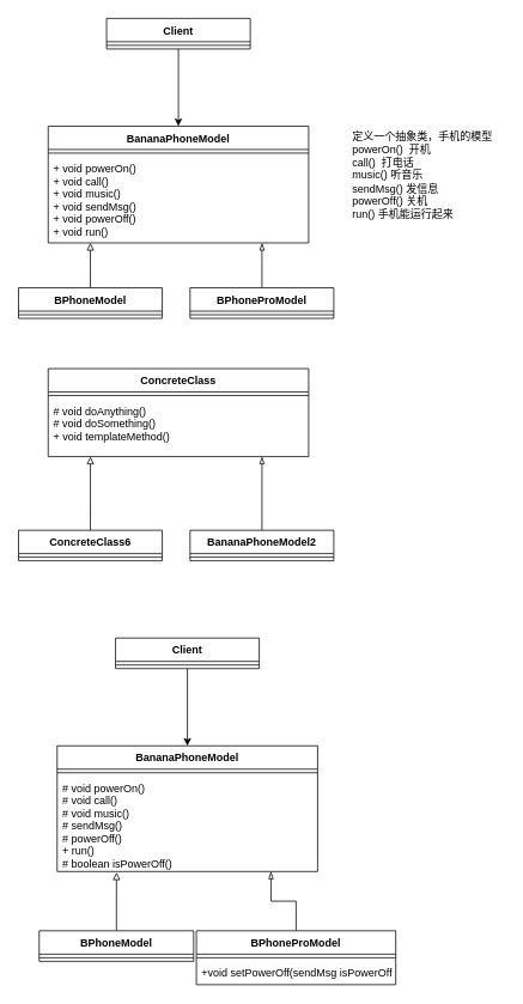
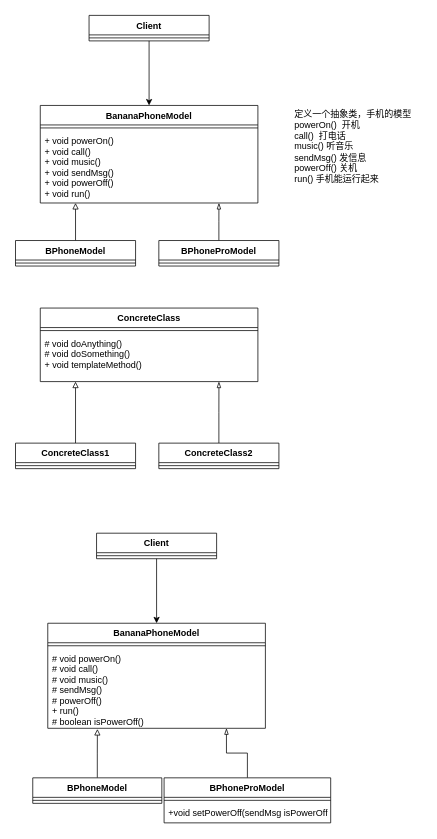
  <mxCell id="0" />
  <mxCell id="1" parent="0" />
  <mxCell id="2" style="edgeStyle=orthogonalEdgeStyle;rounded=0;orthogonalLoop=1;jettySize=auto;html=1;exitX=0.5;exitY=1;exitDx=0;exitDy=0;" parent="1" source="3" target="5" edge="1"><mxGeometry relative="1" as="geometry" /></mxCell>
  <mxCell id="3" value="Client" style="swimlane;fontStyle=1;align=center;verticalAlign=top;childLayout=stackLayout;horizontal=1;startSize=26;horizontalStack=0;resizeParent=1;resizeParentMax=0;resizeLast=0;collapsible=1;marginBottom=0;" parent="1" vertex="1"><mxGeometry x="118" y="20" width="160" height="34" as="geometry" /></mxCell>
  <mxCell id="4" value="" style="line;strokeWidth=1;fillColor=none;align=left;verticalAlign=middle;spacingTop=-1;spacingLeft=3;spacingRight=3;rotatable=0;labelPosition=right;points=[];portConstraint=eastwest;" parent="3" vertex="1"><mxGeometry y="26" width="160" height="8" as="geometry" /></mxCell>
  <mxCell id="5" value="BananaPhoneModel" style="swimlane;fontStyle=1;align=center;verticalAlign=top;childLayout=stackLayout;horizontal=1;startSize=26;horizontalStack=0;resizeParent=1;resizeParentMax=0;resizeLast=0;collapsible=1;marginBottom=0;" parent="1" vertex="1"><mxGeometry x="53" y="140" width="290" height="130" as="geometry" /></mxCell>
  <mxCell id="6" value="" style="line;strokeWidth=1;fillColor=none;align=left;verticalAlign=middle;spacingTop=-1;spacingLeft=3;spacingRight=3;rotatable=0;labelPosition=right;points=[];portConstraint=eastwest;" parent="5" vertex="1"><mxGeometry y="26" width="290" height="8" as="geometry" /></mxCell>
  <mxCell id="7" value="+ void powerOn()&#10;+ void call()&#10;+ void music()&#10;+ void sendMsg()&#10;+ void powerOff()&#10;+ void run()" style="text;strokeColor=none;fillColor=none;align=left;verticalAlign=top;spacingLeft=4;spacingRight=4;overflow=hidden;rotatable=0;points=[[0,0.5],[1,0.5]];portConstraint=eastwest;" parent="5" vertex="1"><mxGeometry y="34" width="290" height="96" as="geometry" /></mxCell>
  <mxCell id="8" value="定义一个抽象类，手机的模型&lt;br&gt;powerOn()&amp;nbsp; 开机&lt;br&gt;call()&amp;nbsp; 打电话&lt;br&gt;music() 听音乐&lt;br&gt;sendMsg() 发信息&lt;br&gt;powerOff() 关机&lt;br&gt;run() 手机能运行起来" style="text;html=1;align=left;verticalAlign=middle;resizable=0;points=[];autosize=1;strokeColor=none;fillColor=none;" parent="1" vertex="1"><mxGeometry x="390" y="145" width="170" height="100" as="geometry" /></mxCell>
  <mxCell id="9" style="edgeStyle=orthogonalEdgeStyle;rounded=0;orthogonalLoop=1;jettySize=auto;html=1;exitX=0.5;exitY=0;exitDx=0;exitDy=0;entryX=0.162;entryY=1;entryDx=0;entryDy=0;entryPerimeter=0;endArrow=block;endFill=0;" parent="1" source="10" target="7" edge="1"><mxGeometry relative="1" as="geometry" /></mxCell>
  <mxCell id="10" value="BPhoneModel" style="swimlane;fontStyle=1;align=center;verticalAlign=top;childLayout=stackLayout;horizontal=1;startSize=26;horizontalStack=0;resizeParent=1;resizeParentMax=0;resizeLast=0;collapsible=1;marginBottom=0;" parent="1" vertex="1"><mxGeometry x="20" y="320" width="160" height="34" as="geometry" /></mxCell>
  <mxCell id="11" value="" style="line;strokeWidth=1;fillColor=none;align=left;verticalAlign=middle;spacingTop=-1;spacingLeft=3;spacingRight=3;rotatable=0;labelPosition=right;points=[];portConstraint=eastwest;" parent="10" vertex="1"><mxGeometry y="26" width="160" height="8" as="geometry" /></mxCell>
  <mxCell id="12" style="edgeStyle=orthogonalEdgeStyle;rounded=0;orthogonalLoop=1;jettySize=auto;html=1;exitX=0.5;exitY=0;exitDx=0;exitDy=0;entryX=0.821;entryY=1;entryDx=0;entryDy=0;entryPerimeter=0;endArrow=blockThin;endFill=0;" parent="1" source="13" target="7" edge="1"><mxGeometry relative="1" as="geometry" /></mxCell>
  <mxCell id="13" value="BPhoneProModel" style="swimlane;fontStyle=1;align=center;verticalAlign=top;childLayout=stackLayout;horizontal=1;startSize=26;horizontalStack=0;resizeParent=1;resizeParentMax=0;resizeLast=0;collapsible=1;marginBottom=0;" parent="1" vertex="1"><mxGeometry x="211" y="320" width="160" height="34" as="geometry" /></mxCell>
  <mxCell id="14" value="" style="line;strokeWidth=1;fillColor=none;align=left;verticalAlign=middle;spacingTop=-1;spacingLeft=3;spacingRight=3;rotatable=0;labelPosition=right;points=[];portConstraint=eastwest;" parent="13" vertex="1"><mxGeometry y="26" width="160" height="8" as="geometry" /></mxCell>
  <mxCell id="15" value="ConcreteClass" style="swimlane;fontStyle=1;align=center;verticalAlign=top;childLayout=stackLayout;horizontal=1;startSize=26;horizontalStack=0;resizeParent=1;resizeParentMax=0;resizeLast=0;collapsible=1;marginBottom=0;" parent="1" vertex="1"><mxGeometry x="53" y="410" width="290" height="98" as="geometry" /></mxCell>
  <mxCell id="16" value="" style="line;strokeWidth=1;fillColor=none;align=left;verticalAlign=middle;spacingTop=-1;spacingLeft=3;spacingRight=3;rotatable=0;labelPosition=right;points=[];portConstraint=eastwest;" parent="15" vertex="1"><mxGeometry y="26" width="290" height="8" as="geometry" /></mxCell>
  <mxCell id="17" value="# void doAnything()&#10;# void doSomething()&#10;+ void templateMethod()" style="text;strokeColor=none;fillColor=none;align=left;verticalAlign=top;spacingLeft=4;spacingRight=4;overflow=hidden;rotatable=0;points=[[0,0.5],[1,0.5]];portConstraint=eastwest;" parent="15" vertex="1"><mxGeometry y="34" width="290" height="64" as="geometry" /></mxCell>
  <mxCell id="18" style="edgeStyle=orthogonalEdgeStyle;rounded=0;orthogonalLoop=1;jettySize=auto;html=1;exitX=0.5;exitY=0;exitDx=0;exitDy=0;entryX=0.162;entryY=1;entryDx=0;entryDy=0;entryPerimeter=0;endArrow=block;endFill=0;" parent="1" source="19" target="17" edge="1"><mxGeometry relative="1" as="geometry" /></mxCell>
- <mxCell id="19" value="ConcreteClass6" style="swimlane;fontStyle=1;align=center;verticalAlign=top;childLayout=stackLayout;horizontal=1;startSize=26;horizontalStack=0;resizeParent=1;resizeParentMax=0;resizeLast=0;collapsible=1;marginBottom=0;" parent="1" vertex="1"><mxGeometry x="20" y="590" width="160" height="34" as="geometry" /></mxCell>
+ <mxCell id="19" value="ConcreteClass1" style="swimlane;fontStyle=1;align=center;verticalAlign=top;childLayout=stackLayout;horizontal=1;startSize=26;horizontalStack=0;resizeParent=1;resizeParentMax=0;resizeLast=0;collapsible=1;marginBottom=0;" parent="1" vertex="1"><mxGeometry x="20" y="590" width="160" height="34" as="geometry" /></mxCell>
  <mxCell id="20" value="" style="line;strokeWidth=1;fillColor=none;align=left;verticalAlign=middle;spacingTop=-1;spacingLeft=3;spacingRight=3;rotatable=0;labelPosition=right;points=[];portConstraint=eastwest;" parent="19" vertex="1"><mxGeometry y="26" width="160" height="8" as="geometry" /></mxCell>
  <mxCell id="21" style="edgeStyle=orthogonalEdgeStyle;rounded=0;orthogonalLoop=1;jettySize=auto;html=1;exitX=0.5;exitY=0;exitDx=0;exitDy=0;entryX=0.821;entryY=1;entryDx=0;entryDy=0;entryPerimeter=0;endArrow=blockThin;endFill=0;" parent="1" source="22" target="17" edge="1"><mxGeometry relative="1" as="geometry" /></mxCell>
- <mxCell id="22" value="BananaPhoneModel2" style="swimlane;fontStyle=1;align=center;verticalAlign=top;childLayout=stackLayout;horizontal=1;startSize=26;horizontalStack=0;resizeParent=1;resizeParentMax=0;resizeLast=0;collapsible=1;marginBottom=0;" parent="1" vertex="1"><mxGeometry x="211" y="590" width="160" height="34" as="geometry" /></mxCell>
+ <mxCell id="22" value="ConcreteClass2" style="swimlane;fontStyle=1;align=center;verticalAlign=top;childLayout=stackLayout;horizontal=1;startSize=26;horizontalStack=0;resizeParent=1;resizeParentMax=0;resizeLast=0;collapsible=1;marginBottom=0;" parent="1" vertex="1"><mxGeometry x="211" y="590" width="160" height="34" as="geometry" /></mxCell>
  <mxCell id="23" value="" style="line;strokeWidth=1;fillColor=none;align=left;verticalAlign=middle;spacingTop=-1;spacingLeft=3;spacingRight=3;rotatable=0;labelPosition=right;points=[];portConstraint=eastwest;" parent="22" vertex="1"><mxGeometry y="26" width="160" height="8" as="geometry" /></mxCell>
  <mxCell id="24" style="edgeStyle=orthogonalEdgeStyle;rounded=0;orthogonalLoop=1;jettySize=auto;html=1;exitX=0.5;exitY=1;exitDx=0;exitDy=0;" parent="1" source="25" target="27" edge="1"><mxGeometry relative="1" as="geometry" /></mxCell>
  <mxCell id="25" value="Client" style="swimlane;fontStyle=1;align=center;verticalAlign=top;childLayout=stackLayout;horizontal=1;startSize=26;horizontalStack=0;resizeParent=1;resizeParentMax=0;resizeLast=0;collapsible=1;marginBottom=0;" parent="1" vertex="1"><mxGeometry x="128" y="710" width="160" height="34" as="geometry" /></mxCell>
  <mxCell id="26" value="" style="line;strokeWidth=1;fillColor=none;align=left;verticalAlign=middle;spacingTop=-1;spacingLeft=3;spacingRight=3;rotatable=0;labelPosition=right;points=[];portConstraint=eastwest;" parent="25" vertex="1"><mxGeometry y="26" width="160" height="8" as="geometry" /></mxCell>
  <mxCell id="27" value="BananaPhoneModel" style="swimlane;fontStyle=1;align=center;verticalAlign=top;childLayout=stackLayout;horizontal=1;startSize=26;horizontalStack=0;resizeParent=1;resizeParentMax=0;resizeLast=0;collapsible=1;marginBottom=0;" parent="1" vertex="1"><mxGeometry x="63" y="830" width="290" height="140" as="geometry" /></mxCell>
  <mxCell id="28" value="" style="line;strokeWidth=1;fillColor=none;align=left;verticalAlign=middle;spacingTop=-1;spacingLeft=3;spacingRight=3;rotatable=0;labelPosition=right;points=[];portConstraint=eastwest;" parent="27" vertex="1"><mxGeometry y="26" width="290" height="8" as="geometry" /></mxCell>
  <mxCell id="29" value="# void powerOn()&#10;# void call()&#10;# void music()&#10;# sendMsg()&#10;# powerOff()&#10;+ run()&#10;# boolean isPowerOff()" style="text;strokeColor=none;fillColor=none;align=left;verticalAlign=top;spacingLeft=4;spacingRight=4;overflow=hidden;rotatable=0;points=[[0,0.5],[1,0.5]];portConstraint=eastwest;" parent="27" vertex="1"><mxGeometry y="34" width="290" height="106" as="geometry" /></mxCell>
  <mxCell id="30" style="edgeStyle=orthogonalEdgeStyle;rounded=0;orthogonalLoop=1;jettySize=auto;html=1;entryX=0.821;entryY=1;entryDx=0;entryDy=0;entryPerimeter=0;endArrow=blockThin;endFill=0;" parent="1" source="34" target="29" edge="1"><mxGeometry relative="1" as="geometry"><mxPoint x="301" y="1010" as="sourcePoint" /></mxGeometry></mxCell>
  <mxCell id="31" style="edgeStyle=orthogonalEdgeStyle;rounded=0;orthogonalLoop=1;jettySize=auto;html=1;exitX=0.5;exitY=0;exitDx=0;exitDy=0;entryX=0.228;entryY=1.009;entryDx=0;entryDy=0;entryPerimeter=0;endArrow=block;endFill=0;" parent="1" source="32" target="29" edge="1"><mxGeometry relative="1" as="geometry" /></mxCell>
  <mxCell id="32" value="BPhoneModel" style="swimlane;fontStyle=1;align=center;verticalAlign=top;childLayout=stackLayout;horizontal=1;startSize=26;horizontalStack=0;resizeParent=1;resizeParentMax=0;resizeLast=0;collapsible=1;marginBottom=0;" parent="1" vertex="1"><mxGeometry x="43" y="1036" width="172" height="34" as="geometry" /></mxCell>
  <mxCell id="33" value="" style="line;strokeWidth=1;fillColor=none;align=left;verticalAlign=middle;spacingTop=-1;spacingLeft=3;spacingRight=3;rotatable=0;labelPosition=right;points=[];portConstraint=eastwest;" parent="32" vertex="1"><mxGeometry y="26" width="172" height="8" as="geometry" /></mxCell>
  <mxCell id="34" value="BPhoneProModel" style="swimlane;fontStyle=1;align=center;verticalAlign=top;childLayout=stackLayout;horizontal=1;startSize=26;horizontalStack=0;resizeParent=1;resizeParentMax=0;resizeLast=0;collapsible=1;marginBottom=0;" parent="1" vertex="1"><mxGeometry x="218" y="1036" width="222" height="60" as="geometry" /></mxCell>
  <mxCell id="35" value="" style="line;strokeWidth=1;fillColor=none;align=left;verticalAlign=middle;spacingTop=-1;spacingLeft=3;spacingRight=3;rotatable=0;labelPosition=right;points=[];portConstraint=eastwest;" parent="34" vertex="1"><mxGeometry y="26" width="222" height="8" as="geometry" /></mxCell>
  <mxCell id="36" value="+void setPowerOff(sendMsg isPowerOff)" style="text;strokeColor=none;fillColor=none;align=left;verticalAlign=top;spacingLeft=4;spacingRight=4;overflow=hidden;rotatable=0;points=[[0,0.5],[1,0.5]];portConstraint=eastwest;" parent="34" vertex="1"><mxGeometry y="34" width="222" height="26" as="geometry" /></mxCell>
